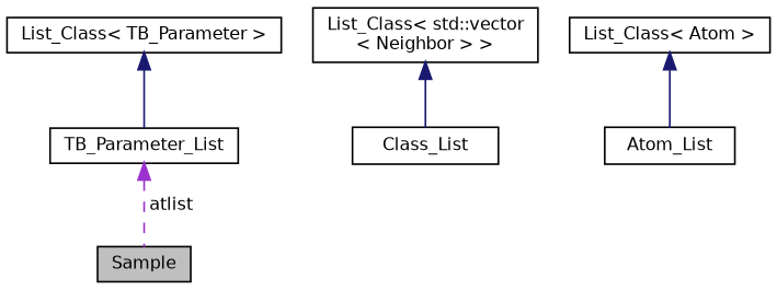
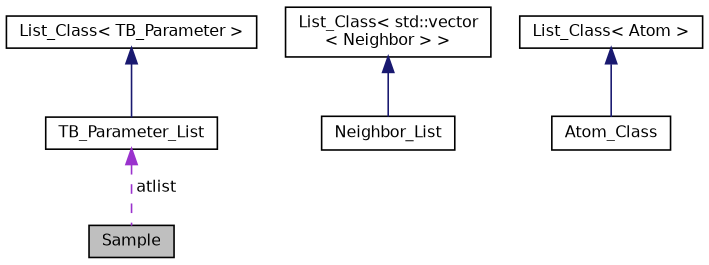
  digraph {
    rankdir=TB
    node [color=black fillcolor=white fontname=Helvetica fontsize=10 shape=record style=filled]
    edge [color=midnightblue dir=back fontname=Helvetica fontsize=10 labelfontname=Helvetica labelfontsize=10 style=solid]
    n1 [fillcolor=grey75 fontcolor=black height=0.2 label=Sample width=0.4]
-   n2 [height=0.2 label=Class_List width=0.4]
+   n2 [height=0.2 label=Neighbor_List width=0.4]
    n3 [height=0.2 label="List_Class\< std::vector\l\< Neighbor \> \>" width=0.4]
    n4 [height=0.2 label=TB_Parameter_List width=0.4]
    n5 [height=0.2 label="List_Class\< TB_Parameter \>" width=0.4]
-   n6 [height=0.2 label=Atom_List width=0.4]
+   n6 [height=0.2 label=Atom_Class width=0.4]
    n7 [height=0.2 label="List_Class\< Atom \>" width=0.4]
    n3 -> n2
    n4 -> n1 [color=darkorchid3 label=" atlist" style=dashed]
    n5 -> n4
    n7 -> n6
  }
